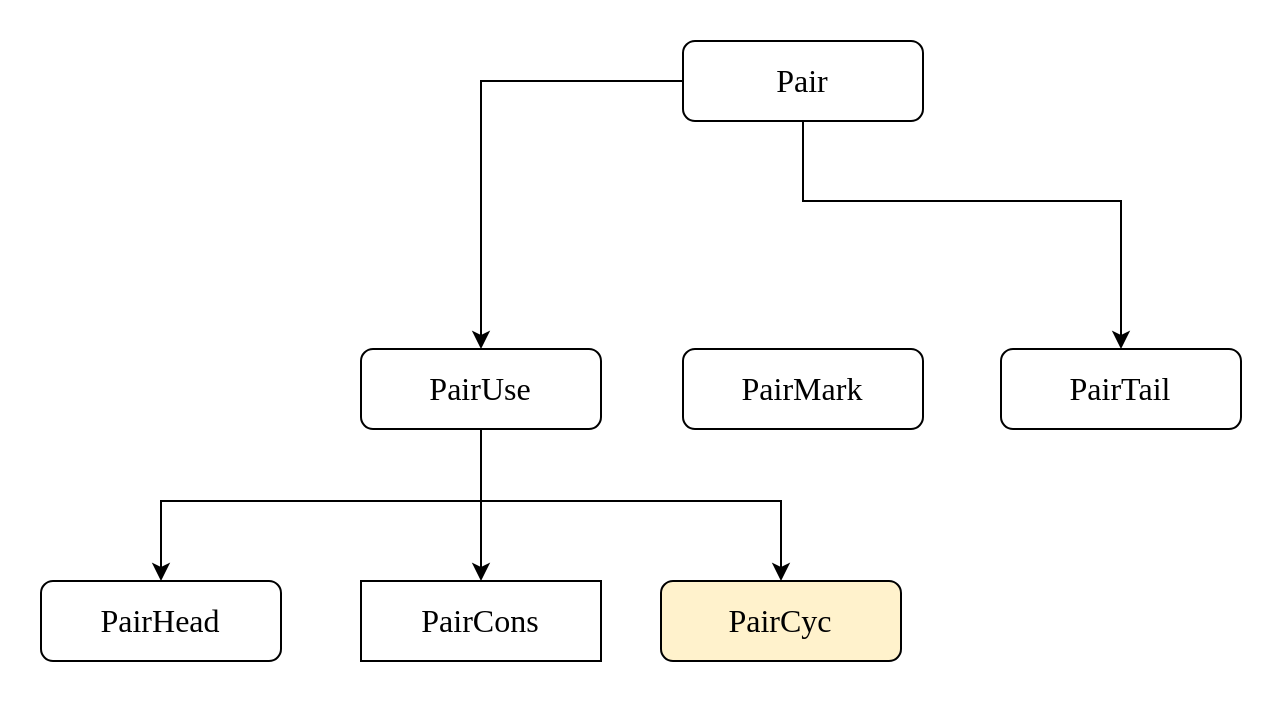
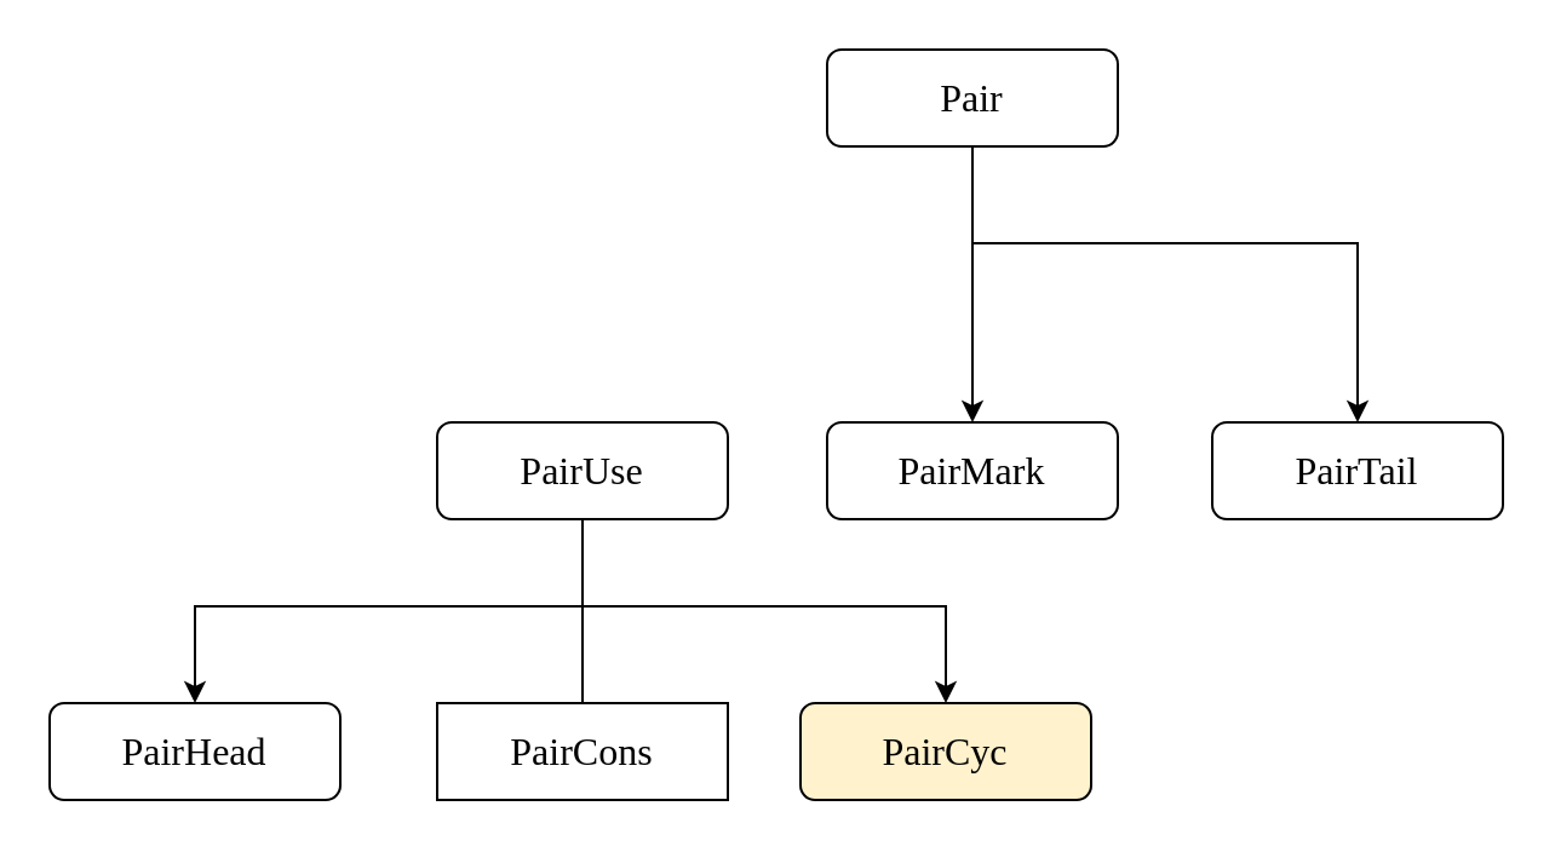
  <mxCell id="0" />
  <mxCell id="1" parent="0" />
  <mxCell id="2" value="" style="edgeStyle=orthogonalEdgeStyle;rounded=0;orthogonalLoop=1;jettySize=auto;html=1;" parent="1" source="4" target="9" edge="1"><mxGeometry relative="1" as="geometry"><Array as="points"><mxPoint x="401" y="100" /><mxPoint x="560" y="100" /></Array></mxGeometry></mxCell>
- <mxCell id="3" value="" style="edgeStyle=orthogonalEdgeStyle;rounded=0;orthogonalLoop=1;jettySize=auto;html=1;" parent="1" source="4" target="13" edge="1"><mxGeometry relative="1" as="geometry" /></mxCell>
+ <mxCell id="3" value="" style="edgeStyle=orthogonalEdgeStyle;rounded=0;orthogonalLoop=1;jettySize=auto;html=1;entryX=0.5;entryY=0;entryDx=0;entryDy=0;" parent="1" source="4" target="8" edge="1"><mxGeometry relative="1" as="geometry" /></mxCell>
  <mxCell id="4" value="Pair" style="rounded=1;whiteSpace=wrap;html=1;fontSize=16;fontFamily=Lucida Console;" parent="1" vertex="1"><mxGeometry x="341" y="20" width="120" height="40" as="geometry" /></mxCell>
  <mxCell id="5" value="PairHead" style="rounded=1;whiteSpace=wrap;html=1;fontSize=16;fontFamily=Lucida Console;" parent="1" vertex="1"><mxGeometry x="20" y="290" width="120" height="40" as="geometry" /></mxCell>
  <mxCell id="6" value="PairCons" style="whiteSpace=wrap;html=1;fontSize=16;fontFamily=Lucida Console;rounded=0;" parent="1" vertex="1"><mxGeometry x="180" y="290" width="120" height="40" as="geometry" /></mxCell>
  <mxCell id="7" value="PairCyc" style="rounded=1;whiteSpace=wrap;html=1;fontSize=16;fontFamily=Lucida Console;fillColor=#fff2cc;" parent="1" vertex="1"><mxGeometry x="330" y="290" width="120" height="40" as="geometry" /></mxCell>
  <mxCell id="8" value="PairMark" style="rounded=1;whiteSpace=wrap;html=1;fontSize=16;fontFamily=Lucida Console;" parent="1" vertex="1"><mxGeometry x="341" y="174" width="120" height="40" as="geometry" /></mxCell>
  <mxCell id="9" value="PairTail" style="rounded=1;whiteSpace=wrap;html=1;fontSize=16;fontFamily=Lucida Console;" parent="1" vertex="1"><mxGeometry x="500" y="174" width="120" height="40" as="geometry" /></mxCell>
- <mxCell id="10" value="" style="edgeStyle=orthogonalEdgeStyle;rounded=0;orthogonalLoop=1;jettySize=auto;html=1;" parent="1" source="13" target="6" edge="1"><mxGeometry relative="1" as="geometry" /></mxCell>
+ <mxCell id="10" value="" style="edgeStyle=orthogonalEdgeStyle;rounded=0;orthogonalLoop=1;jettySize=auto;html=1;endArrow=none;" parent="1" source="13" target="6" edge="1"><mxGeometry relative="1" as="geometry" /></mxCell>
  <mxCell id="11" style="edgeStyle=orthogonalEdgeStyle;rounded=0;orthogonalLoop=1;jettySize=auto;html=1;exitX=0.5;exitY=1;exitDx=0;exitDy=0;entryX=0.5;entryY=0;entryDx=0;entryDy=0;" parent="1" source="13" target="5" edge="1"><mxGeometry relative="1" as="geometry"><Array as="points"><mxPoint x="240" y="250" /><mxPoint x="80" y="250" /></Array></mxGeometry></mxCell>
  <mxCell id="12" style="edgeStyle=orthogonalEdgeStyle;rounded=0;orthogonalLoop=1;jettySize=auto;html=1;exitX=0.5;exitY=1;exitDx=0;exitDy=0;entryX=0.5;entryY=0;entryDx=0;entryDy=0;" parent="1" source="13" target="7" edge="1"><mxGeometry relative="1" as="geometry"><Array as="points"><mxPoint x="240" y="250" /><mxPoint x="390" y="250" /></Array></mxGeometry></mxCell>
  <mxCell id="13" value="PairUse" style="rounded=1;whiteSpace=wrap;html=1;fontSize=16;fontFamily=Lucida Console;" parent="1" vertex="1"><mxGeometry x="180" y="174" width="120" height="40" as="geometry" /></mxCell>
